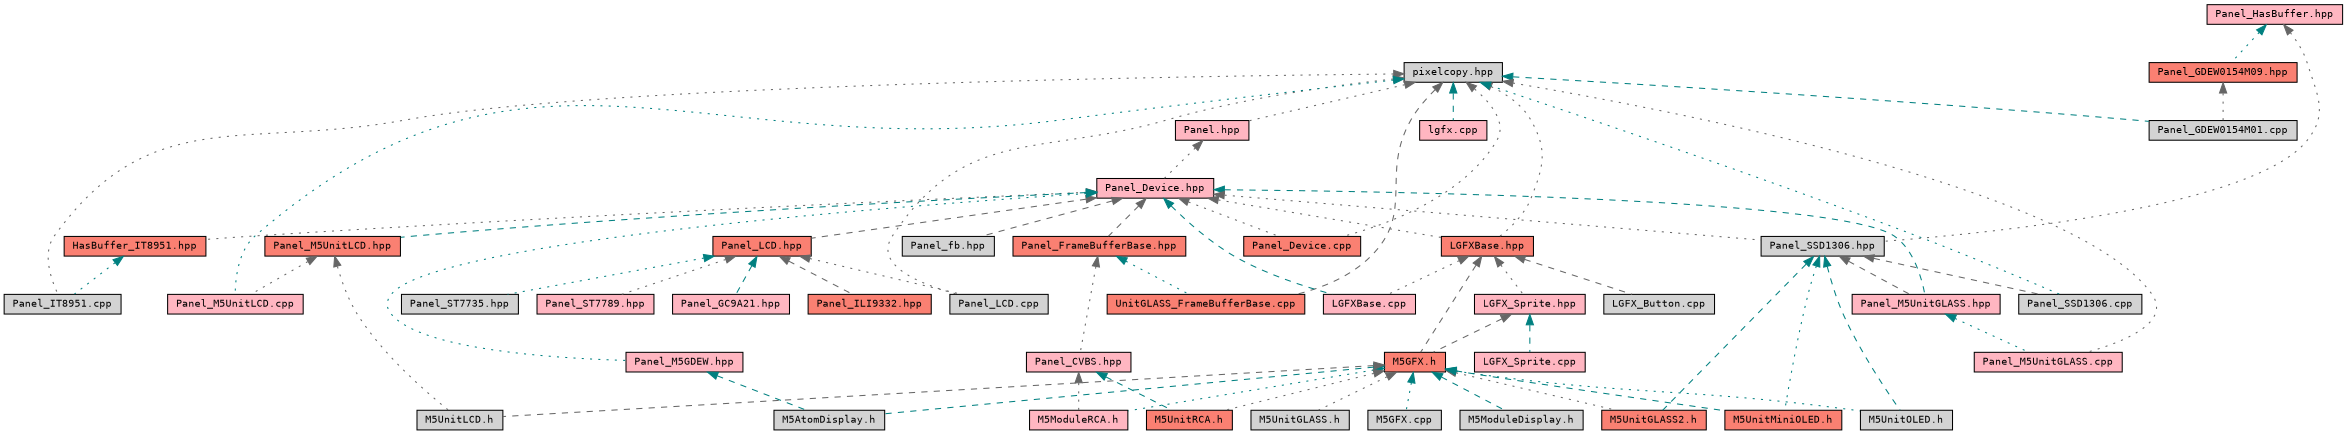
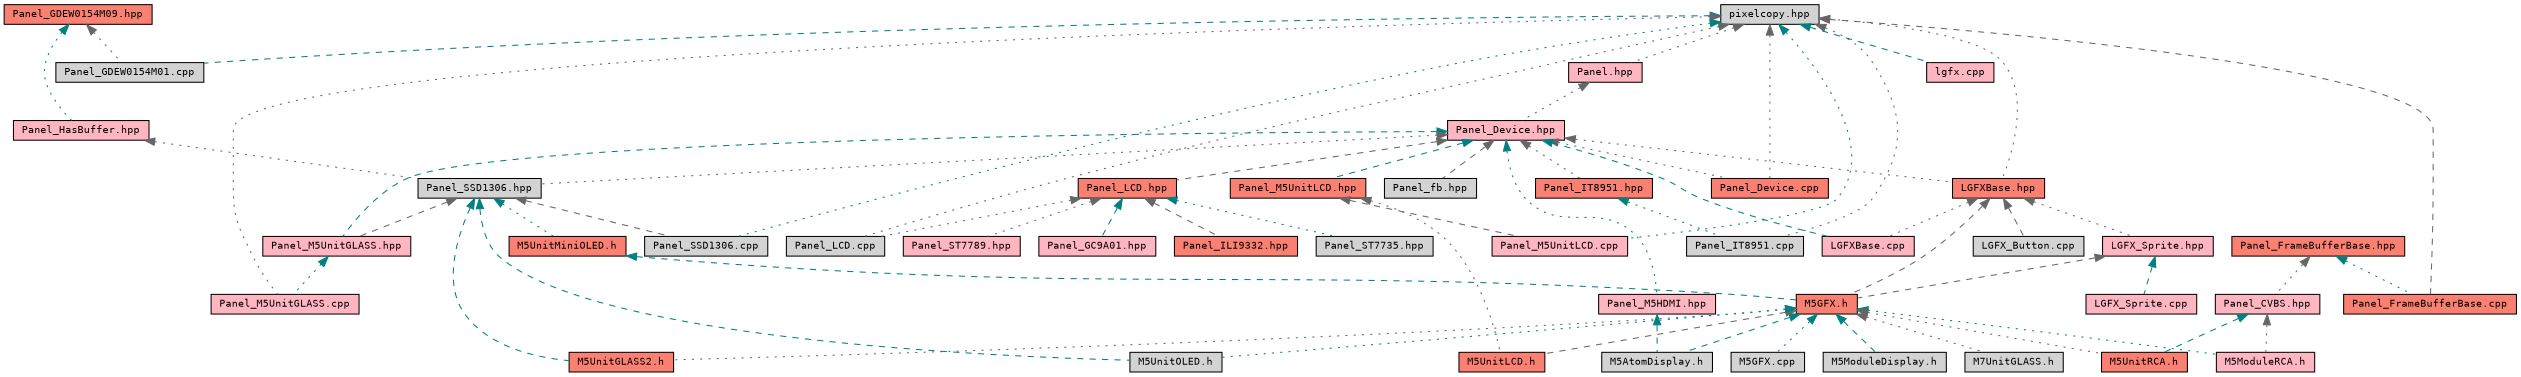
  digraph {
    fontname="DejaVu Sans Mono"
    node [color=black fillcolor=lightpink fontname="DejaVu Sans Mono" fontsize=10 shape=record style=filled]
    edge [color=gray40 dir=back fontname="DejaVu Sans Mono" fontsize=10 labelfontname=Helvetica labelfontsize=10 style=dotted]
    n1 [fillcolor=lightgrey fontcolor=black height=0.2 label="pixelcopy.hpp" width=0.4]
    n2 [fillcolor=salmon height=0.2 label="LGFXBase.hpp" width=0.4]
    n3 [height=0.2 label="Panel.hpp" width=0.4]
    n4 [fillcolor=salmon height=0.2 label="Panel_Device.cpp" width=0.4]
-   n5 [fillcolor=salmon height=0.2 label="UnitGLASS_FrameBufferBase.cpp" width=0.4]
+   n5 [fillcolor=salmon height=0.2 label="Panel_FrameBufferBase.cpp" width=0.4]
    n6 [fillcolor=lightgrey height=0.2 label="Panel_LCD.cpp" width=0.4]
    n7 [fillcolor=lightgrey height=0.2 label="Panel_GDEW0154M01.cpp" width=0.4]
    n8 [height=0.2 label="Panel_M5UnitGLASS.cpp" width=0.4]
    n9 [fillcolor=lightgrey height=0.2 label="Panel_SSD1306.cpp" width=0.4]
    n10 [fillcolor=lightgrey height=0.2 label="Panel_IT8951.cpp" width=0.4]
    n11 [height=0.2 label="Panel_M5UnitLCD.cpp" width=0.4]
    n12 [height=0.2 label="lgfx.cpp" width=0.4]
    n13 [fillcolor=lightgrey height=0.2 label="LGFX_Button.cpp" width=0.4]
    n14 [height=0.2 label="LGFX_Sprite.hpp" width=0.4]
    n15 [fillcolor=salmon height=0.2 label="M5GFX.h" width=0.4]
    n16 [height=0.2 label="LGFXBase.cpp" width=0.4]
    n17 [height=0.2 label="Panel_Device.hpp" width=0.4]
    n18 [height=0.2 label="LGFX_Sprite.cpp" width=0.4]
    n19 [fillcolor=lightgrey height=0.2 label="M5AtomDisplay.h" width=0.4]
    n20 [fillcolor=lightgrey height=0.2 label="M5GFX.cpp" width=0.4]
    n21 [fillcolor=lightgrey height=0.2 label="M5ModuleDisplay.h" width=0.4]
    n22 [height=0.2 label="M5ModuleRCA.h" width=0.4]
-   n23 [fillcolor=lightgrey height=0.2 label="M5UnitGLASS.h" width=0.4]
+   n23 [fillcolor=lightgrey height=0.2 label="M7UnitGLASS.h" width=0.4]
    n24 [fillcolor=salmon height=0.2 label="M5UnitGLASS2.h" width=0.4]
-   n25 [fillcolor=lightgrey height=0.2 label="M5UnitLCD.h" width=0.4]
+   n25 [fillcolor=salmon height=0.2 label="M5UnitLCD.h" width=0.4]
    n26 [fillcolor=salmon height=0.2 label="M5UnitMiniOLED.h" width=0.4]
    n27 [fillcolor=lightgrey height=0.2 label="M5UnitOLED.h" width=0.4]
    n28 [fillcolor=salmon height=0.2 label="M5UnitRCA.h" width=0.4]
    n29 [fillcolor=salmon height=0.2 label="Panel_FrameBufferBase.hpp" width=0.4]
    n30 [fillcolor=salmon height=0.2 label="Panel_LCD.hpp" width=0.4]
    n31 [height=0.2 label="Panel_M5UnitGLASS.hpp" width=0.4]
-   n32 [fillcolor=salmon height=0.2 label="HasBuffer_IT8951.hpp" width=0.4]
-   n33 [height=0.2 label="Panel_M5GDEW.hpp" width=0.4]
+   n32 [fillcolor=salmon height=0.2 label="Panel_IT8951.hpp" width=0.4]
+   n33 [height=0.2 label="Panel_M5HDMI.hpp" width=0.4]
    n34 [fillcolor=salmon height=0.2 label="Panel_M5UnitLCD.hpp" width=0.4]
    n35 [fillcolor=lightgrey height=0.2 label="Panel_fb.hpp" width=0.4]
    n36 [fillcolor=lightgrey height=0.2 label="Panel_SSD1306.hpp" width=0.4]
    n37 [height=0.2 label="Panel_CVBS.hpp" width=0.4]
-   n38 [height=0.2 label="Panel_GC9A21.hpp" width=0.4]
+   n38 [height=0.2 label="Panel_GC9A01.hpp" width=0.4]
    n39 [fillcolor=salmon height=0.2 label="Panel_ILI9332.hpp" width=0.4]
    n40 [fillcolor=lightgrey height=0.2 label="Panel_ST7735.hpp" width=0.4]
    n41 [height=0.2 label="Panel_ST7789.hpp" width=0.4]
    n42 [height=0.2 label="Panel_HasBuffer.hpp" width=0.4]
    n43 [fillcolor=salmon height=0.2 label="Panel_GDEW0154M09.hpp" width=0.4]
    n1 -> n2
    n1 -> n3
    n1 -> n4
    n1 -> n5 [style=dashed]
    n1 -> n6
    n1 -> n7 [color=teal style=dashed]
    n1 -> n8
    n1 -> n9 [color=teal]
    n1 -> n10
    n1 -> n11 [color=teal]
    n1 -> n12 [color=teal style=dashed]
    n2 -> n13 [style=dashed]
    n2 -> n14
    n2 -> n15 [style=dashed]
    n2 -> n16
    n3 -> n17
    n14 -> n15 [style=dashed]
    n14 -> n18 [color=teal style=dashed]
    n15 -> n19 [color=teal style=dashed]
    n15 -> n20 [color=teal]
    n15 -> n21 [color=teal style=dashed]
    n15 -> n22 [color=teal]
    n15 -> n23
    n15 -> n24
    n15 -> n25 [style=dashed]
-   n15 -> n26 [color=teal style=dashed]
+   n26 -> n15 [color=teal style=dashed]
    n15 -> n27 [color=teal]
    n15 -> n28
    n17 -> n2
    n17 -> n4
    n17 -> n16 [color=teal style=dashed]
-   n17 -> n29 [style=dashed]
    n17 -> n30 [style=dashed]
    n17 -> n31 [color=teal style=dashed]
    n17 -> n32
    n17 -> n33 [color=teal]
    n17 -> n34 [color=teal style=dashed]
    n17 -> n35 [style=dashed]
    n17 -> n36
    n29 -> n5 [color=teal]
    n29 -> n37
    n30 -> n6
    n30 -> n38 [color=teal style=dashed]
    n30 -> n39 [style=dashed]
    n30 -> n40 [color=teal]
    n30 -> n41
    n31 -> n8 [color=teal]
    n32 -> n10 [color=teal]
    n33 -> n19 [color=teal style=dashed]
-   n34 -> n11
+   n34 -> n11 [style=dashed]
    n34 -> n25
    n36 -> n9 [style=dashed]
    n36 -> n24 [color=teal style=dashed]
    n36 -> n26 [color=teal]
    n36 -> n27 [color=teal style=dashed]
    n36 -> n31 [style=dashed]
    n37 -> n22
    n37 -> n28 [color=teal style=dashed]
    n42 -> n36
-   n42 -> n43 [color=teal]
+   n43 -> n42 [color=teal]
    n43 -> n7
  }
